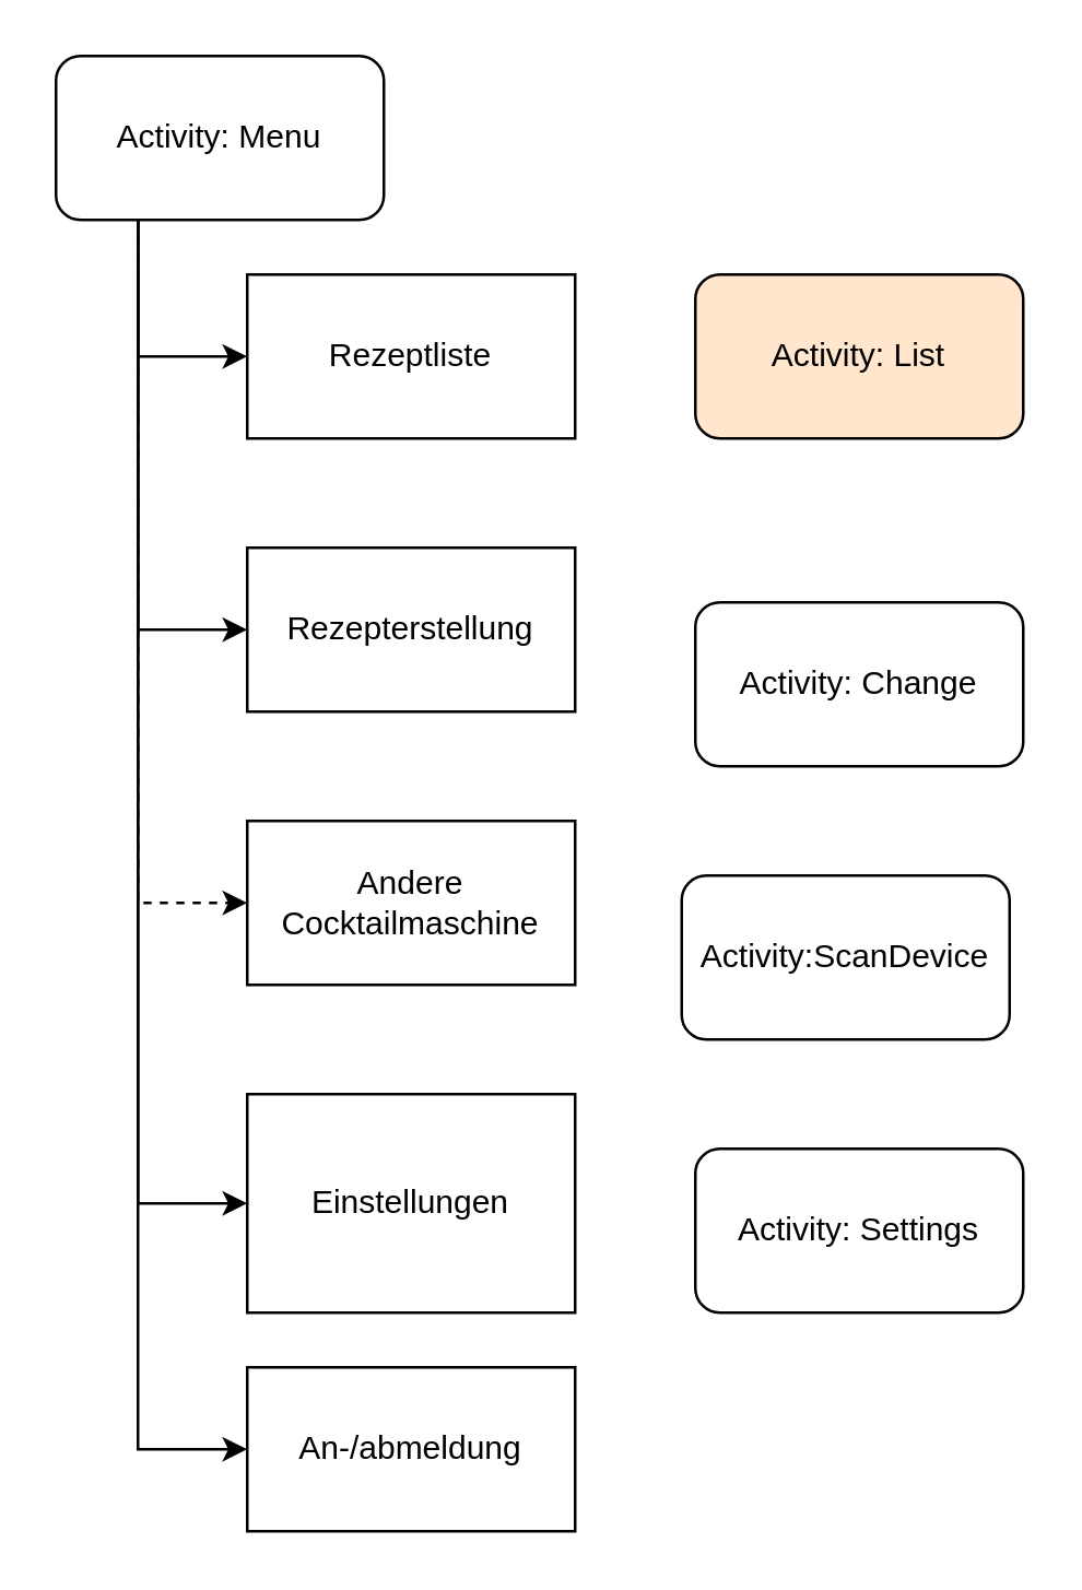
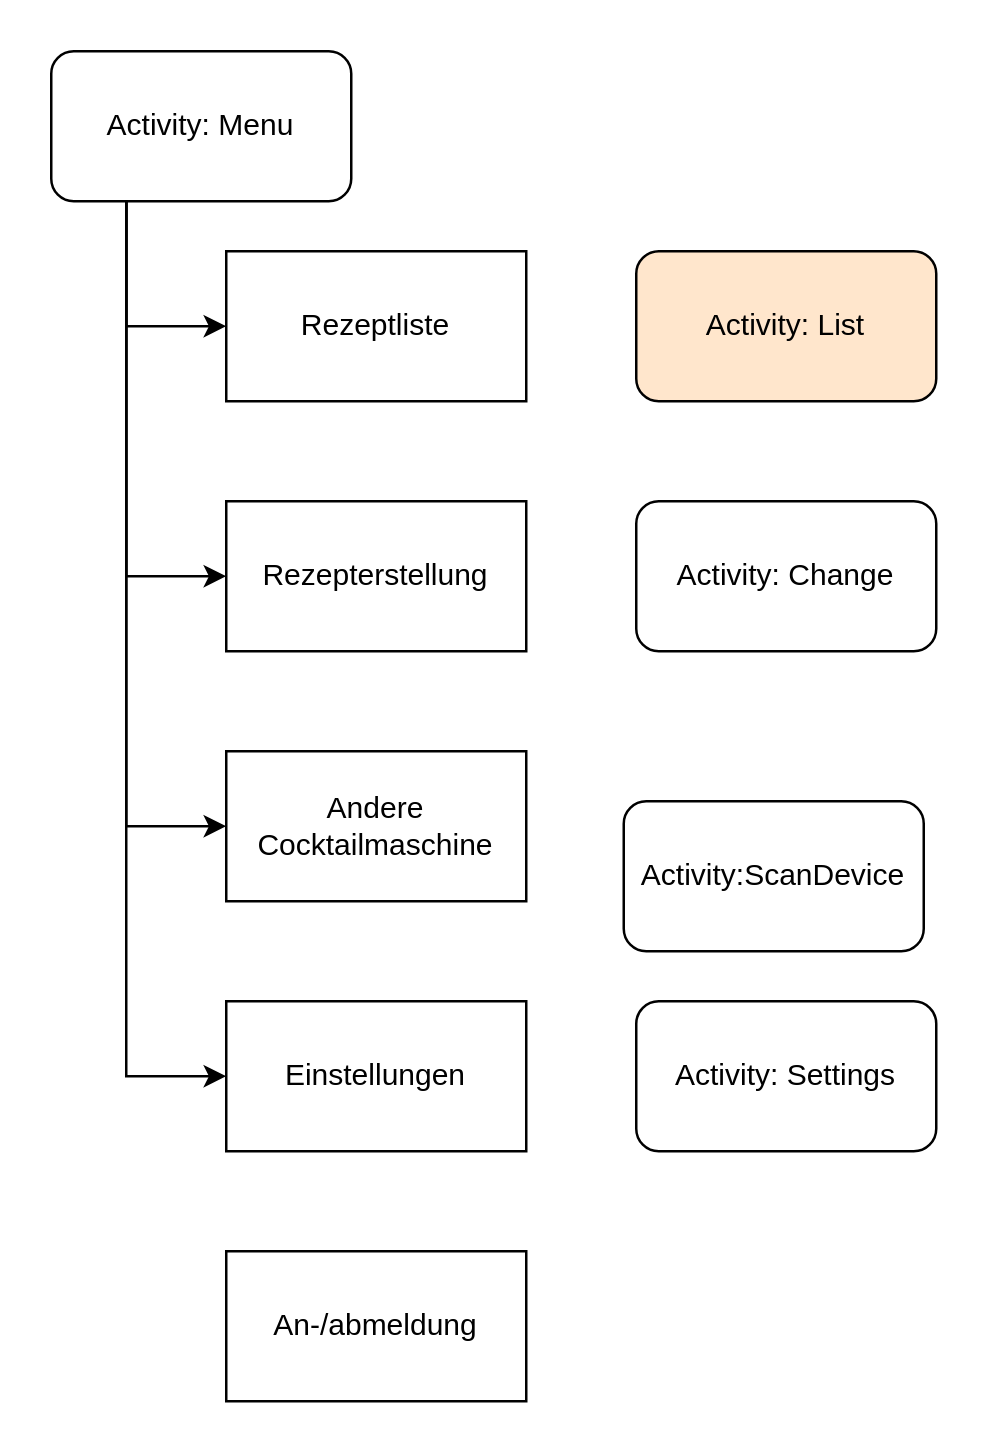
  <mxCell id="0" />
  <mxCell id="1" parent="0" />
  <mxCell id="2" style="edgeStyle=orthogonalEdgeStyle;rounded=0;orthogonalLoop=1;jettySize=auto;html=1;exitX=0.25;exitY=1;exitDx=0;exitDy=0;entryX=0;entryY=0.5;entryDx=0;entryDy=0;" edge="1" parent="1" source="7" target="8"><mxGeometry relative="1" as="geometry" /></mxCell>
  <mxCell id="3" style="edgeStyle=orthogonalEdgeStyle;rounded=0;orthogonalLoop=1;jettySize=auto;html=1;exitX=0.25;exitY=1;exitDx=0;exitDy=0;entryX=0;entryY=0.5;entryDx=0;entryDy=0;" edge="1" parent="1" source="7" target="9"><mxGeometry relative="1" as="geometry" /></mxCell>
- <mxCell id="4" style="edgeStyle=orthogonalEdgeStyle;rounded=0;orthogonalLoop=1;jettySize=auto;html=1;exitX=0.25;exitY=1;exitDx=0;exitDy=0;entryX=0;entryY=0.5;entryDx=0;entryDy=0;dashed=1;" edge="1" parent="1" source="7" target="10"><mxGeometry relative="1" as="geometry" /></mxCell>
+ <mxCell id="4" style="edgeStyle=orthogonalEdgeStyle;rounded=0;orthogonalLoop=1;jettySize=auto;html=1;exitX=0.25;exitY=1;exitDx=0;exitDy=0;entryX=0;entryY=0.5;entryDx=0;entryDy=0;" edge="1" parent="1" source="7" target="10"><mxGeometry relative="1" as="geometry" /></mxCell>
  <mxCell id="5" style="edgeStyle=orthogonalEdgeStyle;rounded=0;orthogonalLoop=1;jettySize=auto;html=1;exitX=0.25;exitY=1;exitDx=0;exitDy=0;entryX=0;entryY=0.5;entryDx=0;entryDy=0;" edge="1" parent="1" source="7" target="11"><mxGeometry relative="1" as="geometry" /></mxCell>
- <mxCell id="6" style="edgeStyle=orthogonalEdgeStyle;rounded=0;orthogonalLoop=1;jettySize=auto;html=1;exitX=0.25;exitY=1;exitDx=0;exitDy=0;entryX=0;entryY=0.5;entryDx=0;entryDy=0;" edge="1" parent="1" source="7" target="12"><mxGeometry relative="1" as="geometry" /></mxCell>
  <mxCell id="7" value="Activity: Menu" style="rounded=1;whiteSpace=wrap;html=1;" vertex="1" parent="1"><mxGeometry x="20" y="20" width="120" height="60" as="geometry" /></mxCell>
  <mxCell id="8" value="Rezeptliste" style="rounded=0;whiteSpace=wrap;html=1;" vertex="1" parent="1"><mxGeometry x="90" y="100" width="120" height="60" as="geometry" /></mxCell>
  <mxCell id="9" value="Rezepterstellung" style="rounded=0;whiteSpace=wrap;html=1;" vertex="1" parent="1"><mxGeometry x="90" y="200" width="120" height="60" as="geometry" /></mxCell>
  <mxCell id="10" value="Andere Cocktailmaschine" style="rounded=0;whiteSpace=wrap;html=1;" vertex="1" parent="1"><mxGeometry x="90" y="300" width="120" height="60" as="geometry" /></mxCell>
- <mxCell id="11" value="Einstellungen" style="rounded=0;whiteSpace=wrap;html=1;" vertex="1" parent="1"><mxGeometry x="90" y="400" width="120" height="80" as="geometry" /></mxCell>
+ <mxCell id="11" value="Einstellungen" style="rounded=0;whiteSpace=wrap;html=1;" vertex="1" parent="1"><mxGeometry x="90" y="400" width="120" height="60" as="geometry" /></mxCell>
  <mxCell id="12" value="An-/abmeldung" style="rounded=0;whiteSpace=wrap;html=1;" vertex="1" parent="1"><mxGeometry x="90" y="500" width="120" height="60" as="geometry" /></mxCell>
  <mxCell id="13" value="Activity: List" style="rounded=1;whiteSpace=wrap;html=1;fillColor=#ffe6cc;" vertex="1" parent="1"><mxGeometry x="254" y="100" width="120" height="60" as="geometry" /></mxCell>
- <mxCell id="14" value="Activity: Change" style="rounded=1;whiteSpace=wrap;html=1;" vertex="1" parent="1"><mxGeometry x="254" y="220" width="120" height="60" as="geometry" /></mxCell>
+ <mxCell id="14" value="Activity: Change" style="rounded=1;whiteSpace=wrap;html=1;" vertex="1" parent="1"><mxGeometry x="254" y="200" width="120" height="60" as="geometry" /></mxCell>
  <mxCell id="15" value="Activity:ScanDevice" style="rounded=1;whiteSpace=wrap;html=1;" vertex="1" parent="1"><mxGeometry x="249" y="320" width="120" height="60" as="geometry" /></mxCell>
- <mxCell id="16" value="Activity: Settings" style="rounded=1;whiteSpace=wrap;html=1;" vertex="1" parent="1"><mxGeometry x="254" y="420" width="120" height="60" as="geometry" /></mxCell>
+ <mxCell id="16" value="Activity: Settings" style="rounded=1;whiteSpace=wrap;html=1;" vertex="1" parent="1"><mxGeometry x="254" y="400" width="120" height="60" as="geometry" /></mxCell>
